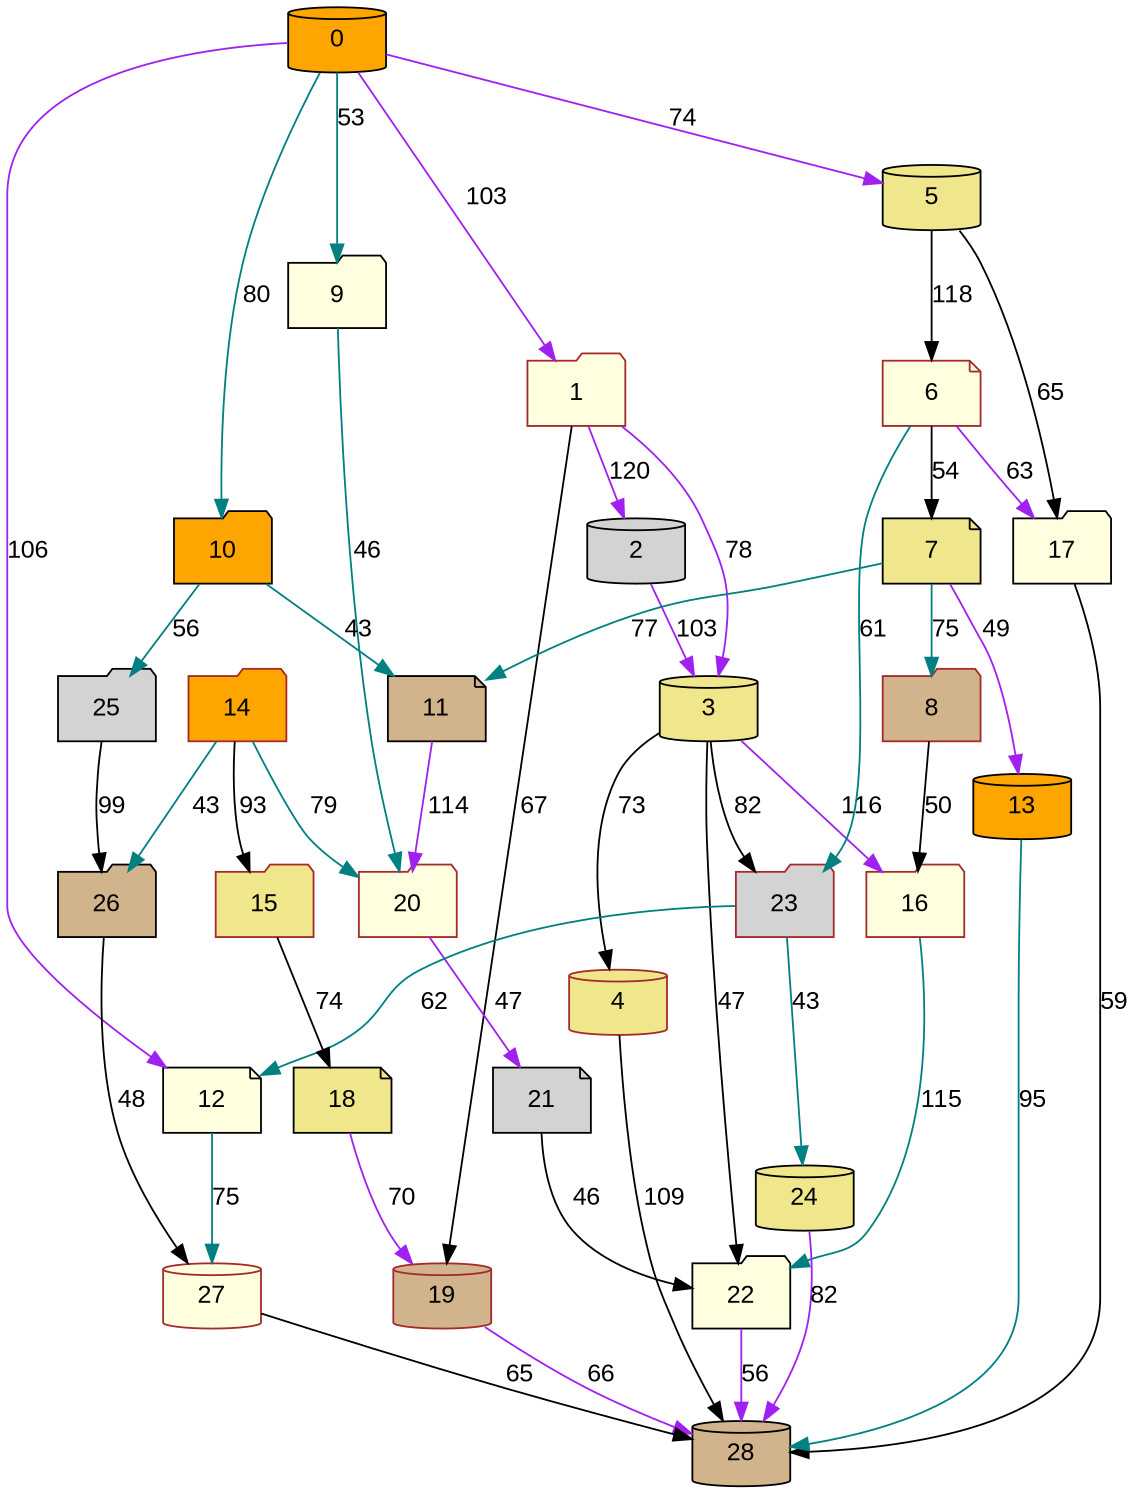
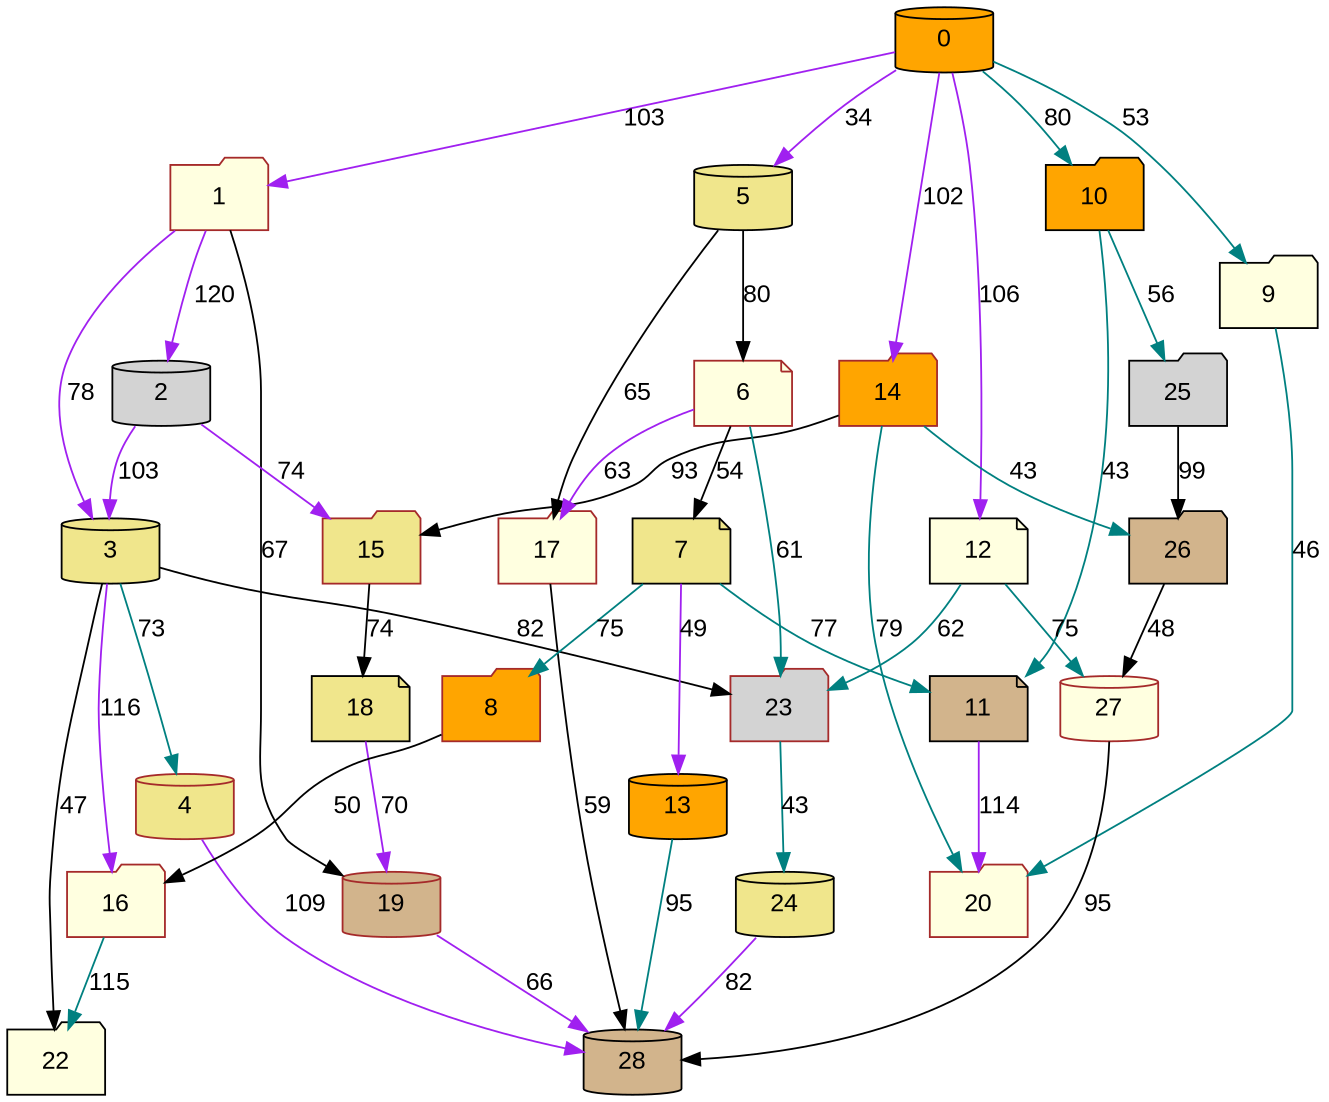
  digraph {
    fontname="Liberation Sans"
    node [color=black fillcolor=lightyellow fontname="Liberation Sans" shape=folder style=filled]
    edge [color=purple fontname="Liberation Sans"]
    0 [fillcolor=orange shape=cylinder]
    1 [color=brown]
    5 [fillcolor=khaki shape=cylinder]
    9
    10 [fillcolor=orange]
    12 [shape=note]
    14 [color=brown fillcolor=orange]
    2 [fillcolor=lightgrey shape=cylinder]
    3 [fillcolor=khaki shape=cylinder]
    19 [color=brown fillcolor=tan shape=cylinder]
    6 [color=brown shape=note]
-   17
+   17 [color=brown]
    20 [color=brown]
    11 [fillcolor=tan shape=note]
    25 [fillcolor=lightgrey]
    23 [color=brown fillcolor=lightgrey]
    27 [color=brown shape=cylinder]
    15 [color=brown fillcolor=khaki]
    26 [fillcolor=tan]
    4 [color=brown fillcolor=khaki shape=cylinder]
    16 [color=brown]
    22
    28 [fillcolor=tan shape=cylinder]
    7 [fillcolor=khaki shape=note]
-   21 [fillcolor=lightgrey shape=note]
    24 [fillcolor=khaki shape=cylinder]
    18 [fillcolor=khaki shape=note]
-   8 [color=brown fillcolor=tan]
+   8 [color=brown fillcolor=orange]
    13 [fillcolor=orange shape=cylinder]
    0 -> 1 [label=103]
-   0 -> 5 [label=74]
+   0 -> 5 [label=34]
    0 -> 9 [color=teal label=53]
    0 -> 10 [color=teal label=80]
    0 -> 12 [label=106]
+   0 -> 14 [label=102]
    1 -> 2 [label=120]
    1 -> 3 [label=78]
    1 -> 19 [color=black label=67]
-   5 -> 6 [color=black label=118]
+   5 -> 6 [color=black label=80]
    5 -> 17 [color=black label=65]
    9 -> 20 [color=teal label=46]
    10 -> 11 [color=teal label=43]
    10 -> 25 [color=teal label=56]
-   23 -> 12 [color=teal label=62]
+   12 -> 23 [color=teal label=62]
    12 -> 27 [color=teal label=75]
    14 -> 20 [color=teal label=79]
    14 -> 15 [color=black label=93]
    14 -> 26 [color=teal label=43]
    2 -> 3 [label=103]
+   2 -> 15 [label=74]
    3 -> 23 [color=black label=82]
-   3 -> 4 [color=black label=73]
+   3 -> 4 [color=teal label=73]
    3 -> 16 [label=116]
    3 -> 22 [color=black label=47]
    19 -> 28 [label=66]
    6 -> 17 [label=63]
    6 -> 23 [color=teal label=61]
    6 -> 7 [color=black label=54]
    17 -> 28 [color=black label=59]
-   20 -> 21 [label=47]
    11 -> 20 [label=114]
    25 -> 26 [color=black label=99]
    23 -> 24 [color=teal label=43]
-   27 -> 28 [color=black label=65]
+   27 -> 28 [color=black label=95]
    15 -> 18 [color=black label=74]
    26 -> 27 [color=black label=48]
-   4 -> 28 [color=black label=109]
+   4 -> 28 [label=109]
    16 -> 22 [color=teal label=115]
-   22 -> 28 [label=56]
    7 -> 11 [color=teal label=77]
    7 -> 8 [color=teal label=75]
    7 -> 13 [label=49]
-   21 -> 22 [color=black label=46]
    24 -> 28 [label=82]
    18 -> 19 [label=70]
    8 -> 16 [color=black label=50]
    13 -> 28 [color=teal label=95]
  }
